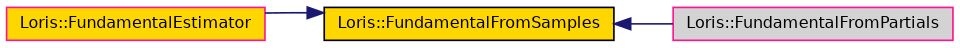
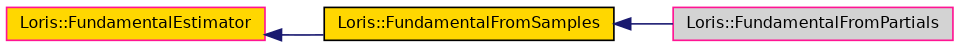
  digraph {
    rankdir=LR
    node [color=deeppink fillcolor=gold fontname=Helvetica fontsize=10 shape=record style=filled]
    edge [color=midnightblue dir=back fontname=Helvetica fontsize=10 labelfontname=Helvetica labelfontsize=10 style=solid]
    n1 [fontcolor=black height=0.2 label="Loris::FundamentalEstimator" width=0.4]
    n2 [color=black height=0.2 label="Loris::FundamentalFromSamples" width=0.4]
    n3 [fillcolor=lightgrey height=0.2 label="Loris::FundamentalFromPartials" width=0.4]
-   n2 -> n1
+   n1 -> n2
    n2 -> n3
  }
